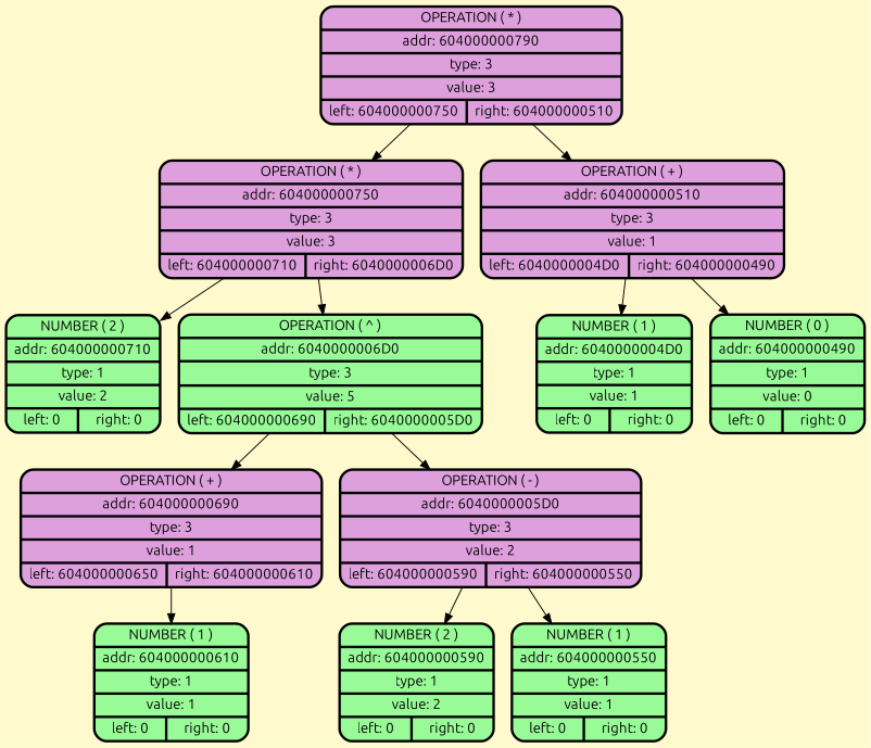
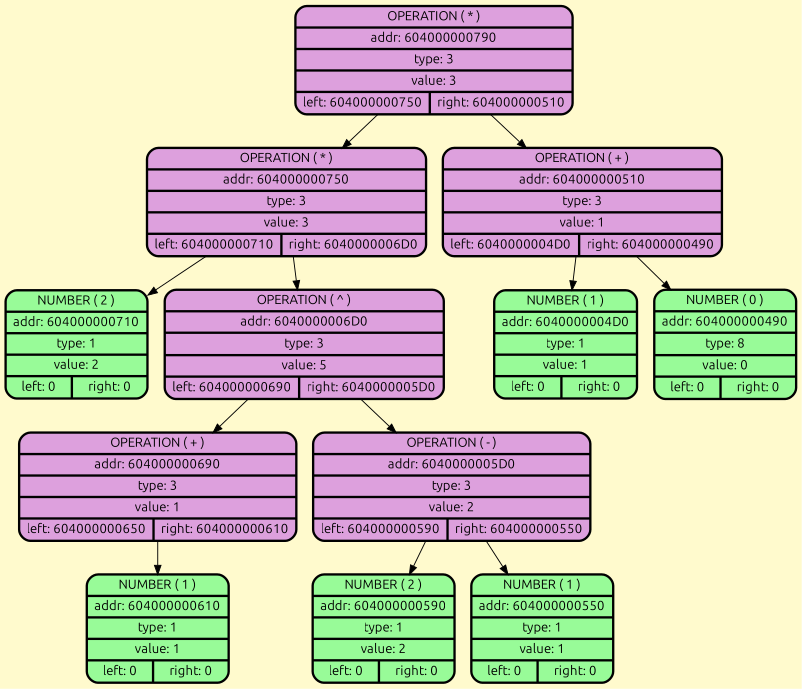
  digraph {
    bgcolor=lemonchiffon
    fontname=Ubuntu
    node [color="#000000" fillcolor=plum fontcolor="#000000" fontname=Ubuntu penwidth=2.5 shape=Mrecord style=filled]
    edge [fontname=Ubuntu]
    n1 [label=" {OPERATION ( * ) | addr: 604000000790 | type: 3 | value: 3 | {left: 604000000750 | right: 604000000510}} "]
    n2 [label=" {OPERATION ( * ) | addr: 604000000750 | type: 3 | value: 3 | {left: 604000000710 | right: 6040000006D0}} "]
    n3 [label=" {OPERATION ( + ) | addr: 604000000510 | type: 3 | value: 1 | {left: 6040000004D0 | right: 604000000490}} "]
    n4 [fillcolor=palegreen label="  {NUMBER ( 2 )| addr: 604000000710 | type: 1| value: 2 | {left: 0 | right: 0}} "]
-   n5 [fillcolor=palegreen label=" {OPERATION ( ^ ) | addr: 6040000006D0 | type: 3 | value: 5 | {left: 604000000690 | right: 6040000005D0}} "]
+   n5 [label=" {OPERATION ( ^ ) | addr: 6040000006D0 | type: 3 | value: 5 | {left: 604000000690 | right: 6040000005D0}} "]
    n6 [fillcolor=palegreen label="  {NUMBER ( 1 )| addr: 6040000004D0 | type: 1| value: 1 | {left: 0 | right: 0}} "]
-   n7 [fillcolor=palegreen label="  {NUMBER ( 0 )| addr: 604000000490 | type: 1| value: 0 | {left: 0 | right: 0}} "]
+   n7 [fillcolor=palegreen label="  {NUMBER ( 0 )| addr: 604000000490 | type: 8| value: 0 | {left: 0 | right: 0}} "]
    n8 [label=" {OPERATION ( + ) | addr: 604000000690 | type: 3 | value: 1 | {left: 604000000650 | right: 604000000610}} "]
    n9 [label=" {OPERATION ( - ) | addr: 6040000005D0 | type: 3 | value: 2 | {left: 604000000590 | right: 604000000550}} "]
    n10 [fillcolor=palegreen label="  {NUMBER ( 1 )| addr: 604000000610 | type: 1| value: 1 | {left: 0 | right: 0}} "]
    n11 [fillcolor=palegreen label="  {NUMBER ( 2 )| addr: 604000000590 | type: 1| value: 2 | {left: 0 | right: 0}} "]
    n12 [fillcolor=palegreen label="  {NUMBER ( 1 )| addr: 604000000550 | type: 1| value: 1 | {left: 0 | right: 0}} "]
    n1 -> n2
    n1 -> n3
    n2 -> n4
    n2 -> n5
    n3 -> n6
    n3 -> n7
    n5 -> n8
    n5 -> n9
    n8 -> n10
    n9 -> n11
    n9 -> n12
  }
